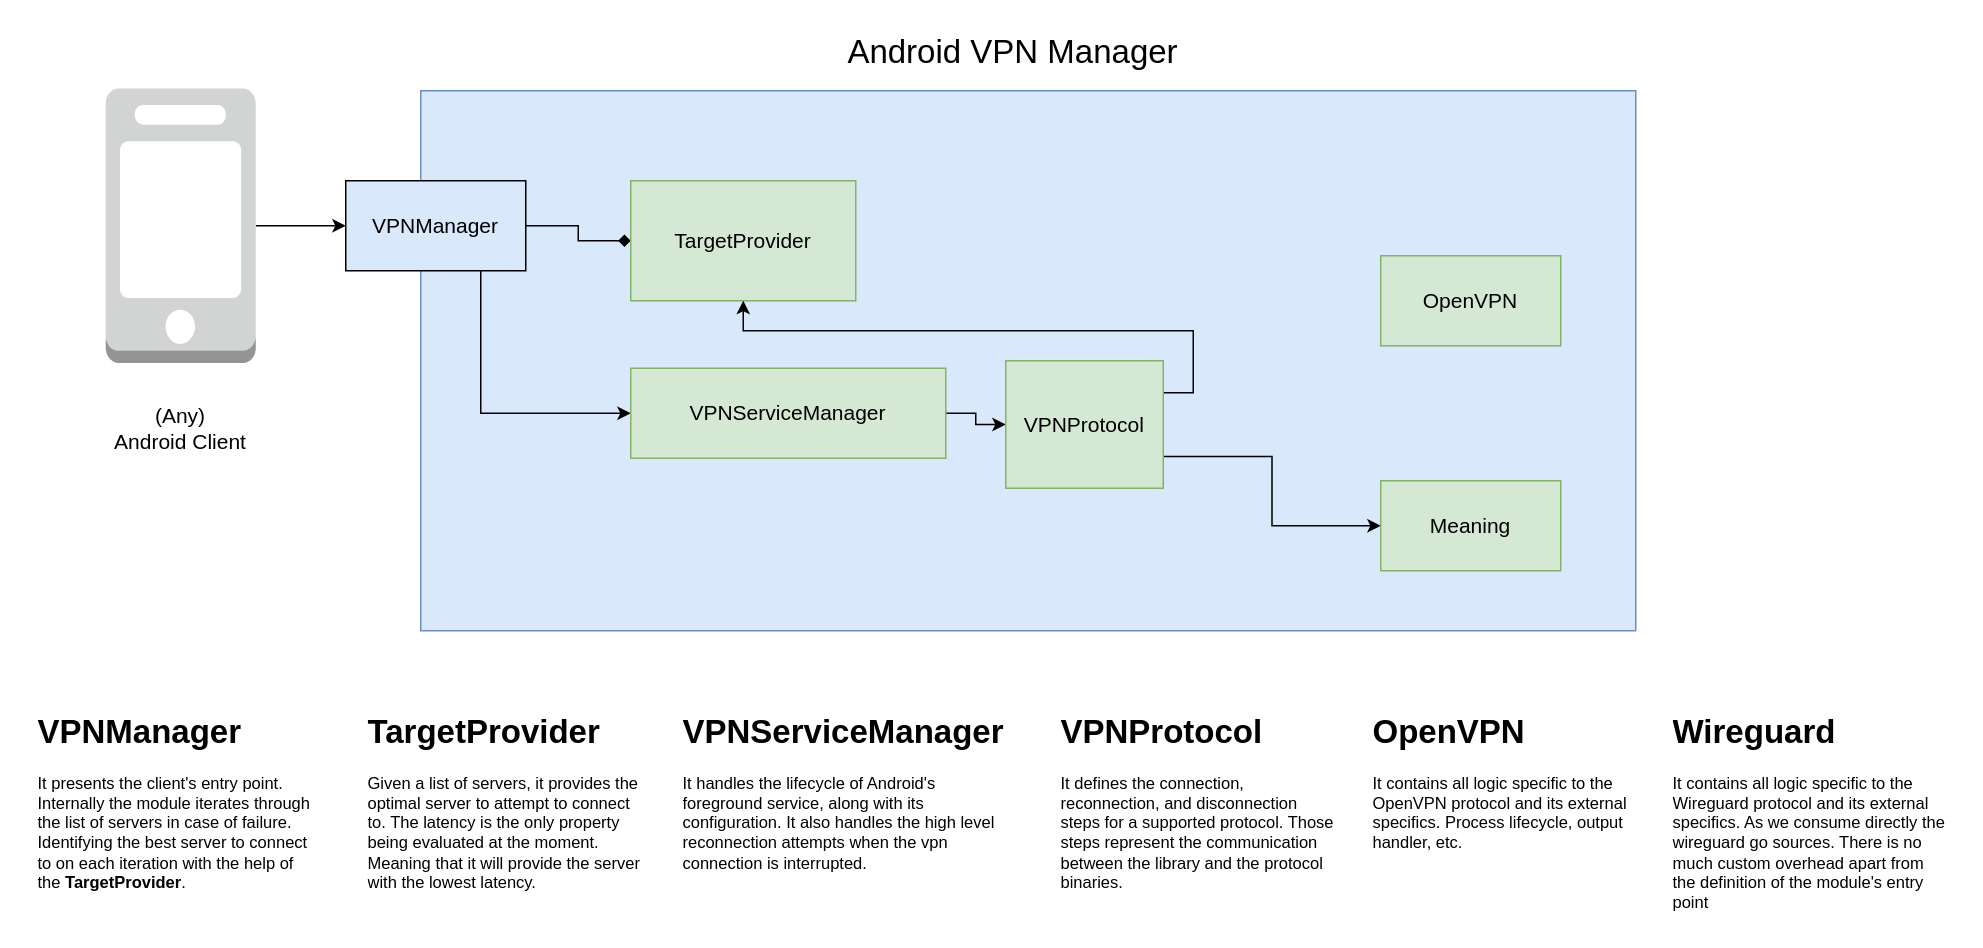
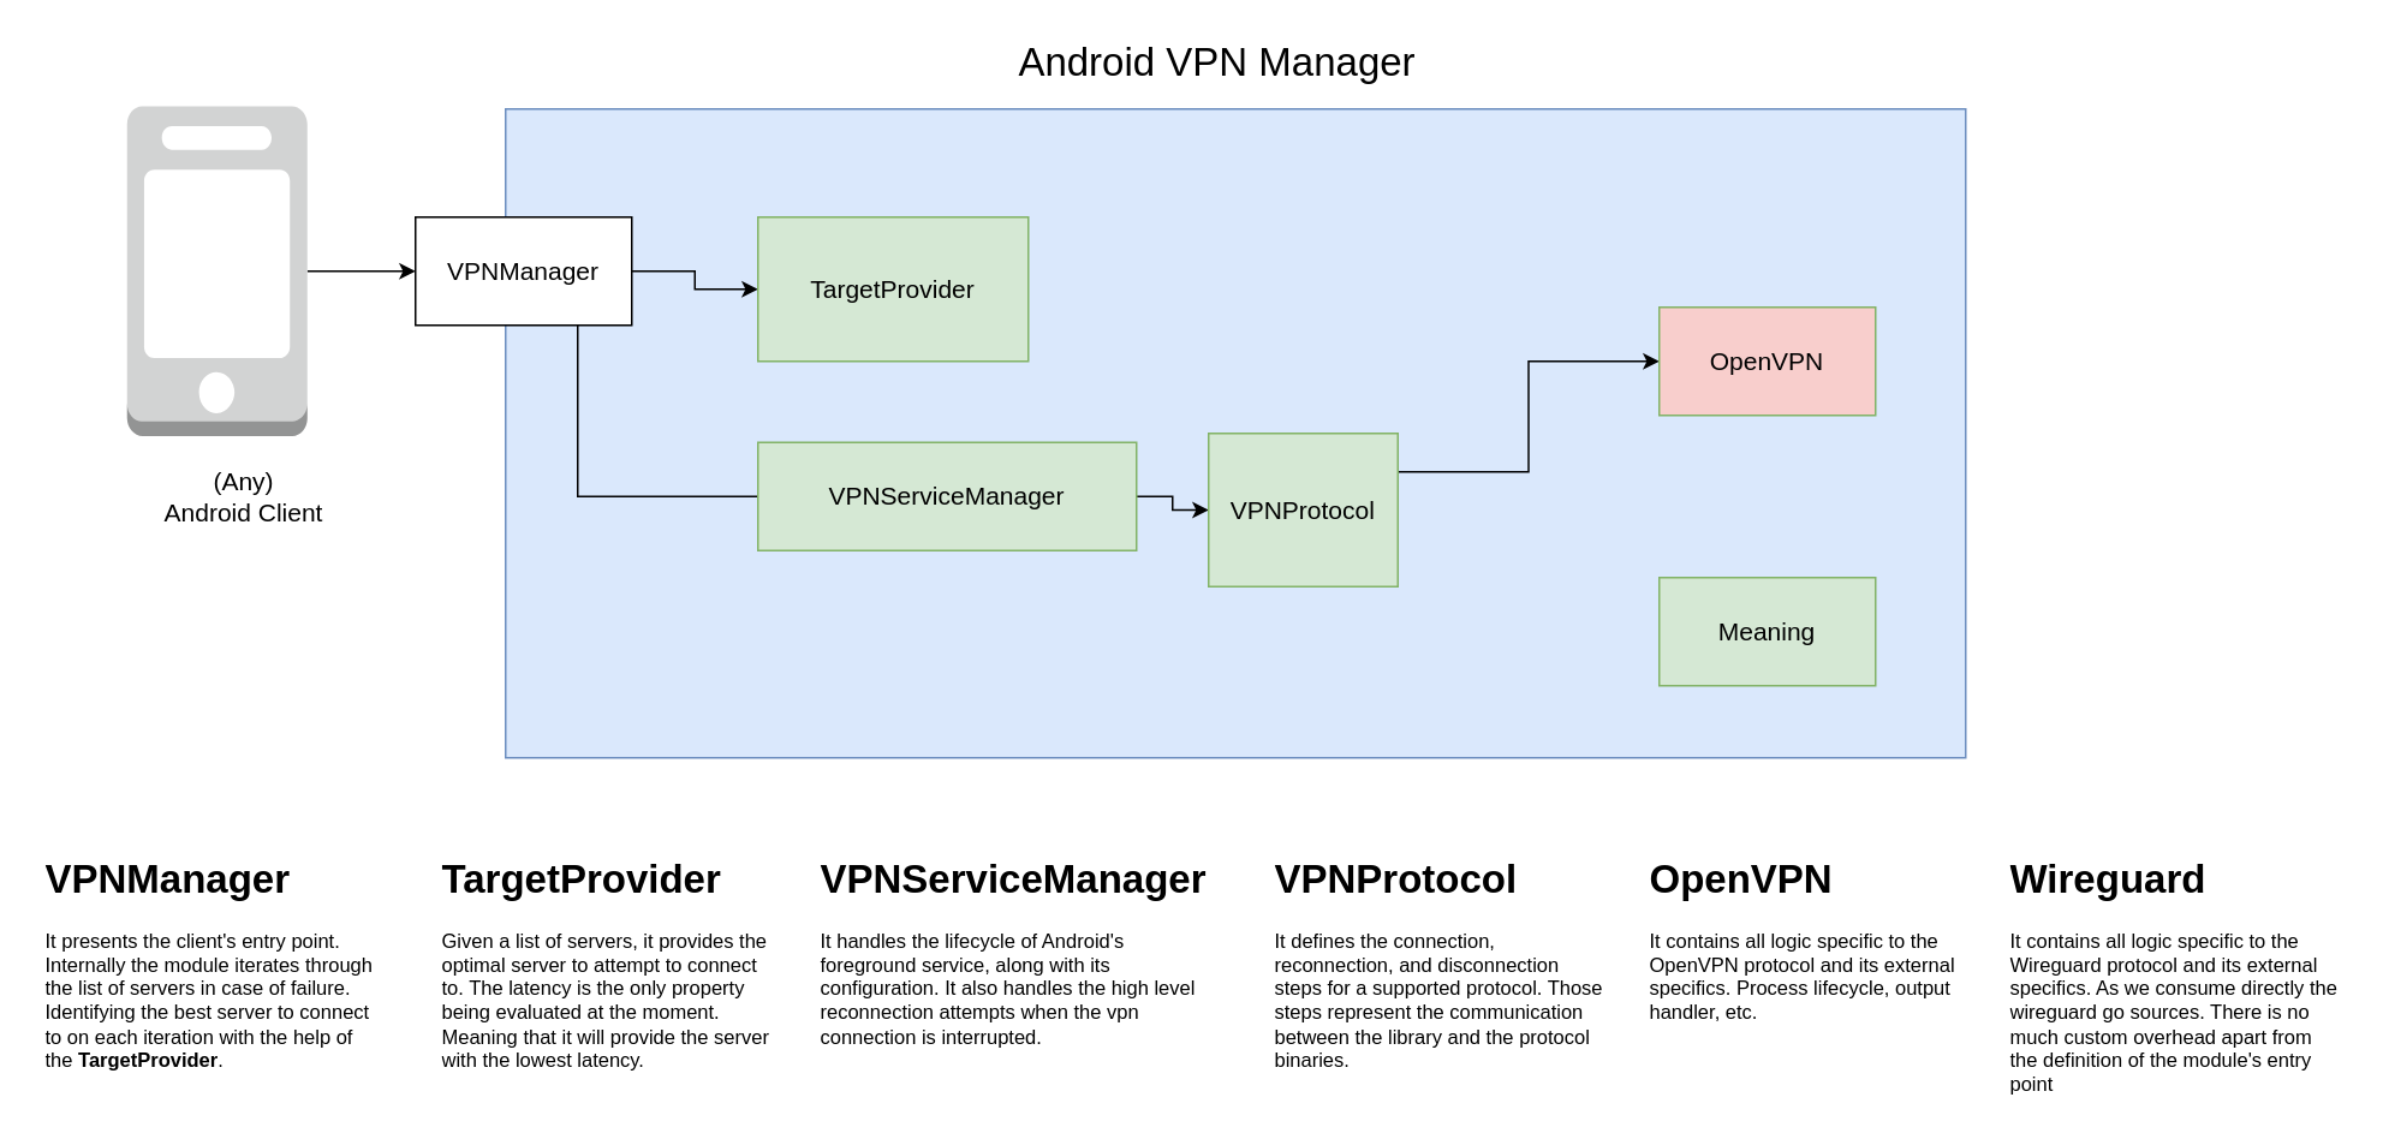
  <mxCell id="0" />
  <mxCell id="1" parent="0" />
  <mxCell id="2" style="edgeStyle=orthogonalEdgeStyle;rounded=0;orthogonalLoop=1;jettySize=auto;html=1;exitX=1;exitY=0.5;exitDx=0;exitDy=0;exitPerimeter=0;fontSize=14;" parent="1" source="3" target="9" edge="1"><mxGeometry relative="1" as="geometry" /></mxCell>
  <mxCell id="3" value="" style="outlineConnect=0;dashed=0;verticalLabelPosition=bottom;verticalAlign=top;align=center;html=1;shape=mxgraph.aws3.mobile_client;fillColor=#D2D3D3;gradientColor=none;" parent="1" vertex="1"><mxGeometry x="70" y="58.5" width="100" height="183" as="geometry" /></mxCell>
- <mxCell id="4" value="&lt;div&gt;&lt;font style=&quot;font-size: 14px;&quot;&gt;(Any) &lt;br&gt;&lt;/font&gt;&lt;/div&gt;&lt;div&gt;&lt;font style=&quot;font-size: 14px;&quot;&gt;Android Client&lt;/font&gt;&lt;/div&gt;" style="text;html=1;strokeColor=none;fillColor=none;align=center;verticalAlign=middle;whiteSpace=wrap;rounded=0;" parent="1" vertex="1"><mxGeometry x="70" y="265" width="100" height="40" as="geometry" /></mxCell>
+ <mxCell id="4" value="&lt;div&gt;&lt;font style=&quot;font-size: 14px;&quot;&gt;(Any) &lt;br&gt;&lt;/font&gt;&lt;/div&gt;&lt;div&gt;&lt;font style=&quot;font-size: 14px;&quot;&gt;Android Client&lt;/font&gt;&lt;/div&gt;" style="text;html=1;strokeColor=none;fillColor=none;align=center;verticalAlign=middle;whiteSpace=wrap;rounded=0;" parent="1" vertex="1"><mxGeometry x="85" y="255" width="100" height="40" as="geometry" /></mxCell>
  <mxCell id="5" value="" style="rounded=0;whiteSpace=wrap;html=1;fillColor=#dae8fc;strokeColor=#6c8ebf;" parent="1" vertex="1"><mxGeometry x="280" y="60" width="810" height="360" as="geometry" /></mxCell>
  <mxCell id="6" value="&lt;font style=&quot;font-size: 22px;&quot;&gt;Android VPN Manager&lt;/font&gt;" style="text;html=1;strokeColor=none;fillColor=none;align=center;verticalAlign=middle;whiteSpace=wrap;rounded=0;" parent="1" vertex="1"><mxGeometry x="525" y="20" width="300" height="30" as="geometry" /></mxCell>
- <mxCell id="7" style="edgeStyle=orthogonalEdgeStyle;rounded=0;orthogonalLoop=1;jettySize=auto;html=1;exitX=1;exitY=0.5;exitDx=0;exitDy=0;entryX=0;entryY=0.5;entryDx=0;entryDy=0;fontSize=14;endArrow=diamond;" parent="1" source="9" target="10" edge="1"><mxGeometry relative="1" as="geometry" /></mxCell>
- <mxCell id="8" style="edgeStyle=orthogonalEdgeStyle;rounded=0;orthogonalLoop=1;jettySize=auto;html=1;exitX=0.75;exitY=1;exitDx=0;exitDy=0;entryX=0;entryY=0.5;entryDx=0;entryDy=0;fontSize=14;" parent="1" source="9" target="12" edge="1"><mxGeometry relative="1" as="geometry" /></mxCell>
- <mxCell id="9" value="VPNManager" style="rounded=0;whiteSpace=wrap;html=1;fontSize=14;fillColor=#dae8fc;" parent="1" vertex="1"><mxGeometry x="230" y="120" width="120" height="60" as="geometry" /></mxCell>
+ <mxCell id="7" style="edgeStyle=orthogonalEdgeStyle;rounded=0;orthogonalLoop=1;jettySize=auto;html=1;exitX=1;exitY=0.5;exitDx=0;exitDy=0;entryX=0;entryY=0.5;entryDx=0;entryDy=0;fontSize=14;" parent="1" source="9" target="10" edge="1"><mxGeometry relative="1" as="geometry" /></mxCell>
+ <mxCell id="8" style="edgeStyle=orthogonalEdgeStyle;rounded=0;orthogonalLoop=1;jettySize=auto;html=1;exitX=0.75;exitY=1;exitDx=0;exitDy=0;entryX=0;entryY=0.5;entryDx=0;entryDy=0;fontSize=14;endArrow=none;" parent="1" source="9" target="12" edge="1"><mxGeometry relative="1" as="geometry" /></mxCell>
+ <mxCell id="9" value="VPNManager" style="rounded=0;whiteSpace=wrap;html=1;fontSize=14;" parent="1" vertex="1"><mxGeometry x="230" y="120" width="120" height="60" as="geometry" /></mxCell>
  <mxCell id="10" value="TargetProvider" style="rounded=0;whiteSpace=wrap;html=1;fontSize=14;fillColor=#d5e8d4;strokeColor=#82b366;" parent="1" vertex="1"><mxGeometry x="420" y="120" width="150" height="80" as="geometry" /></mxCell>
  <mxCell id="11" style="edgeStyle=orthogonalEdgeStyle;rounded=0;orthogonalLoop=1;jettySize=auto;html=1;exitX=1;exitY=0.5;exitDx=0;exitDy=0;entryX=0;entryY=0.5;entryDx=0;entryDy=0;fontSize=14;" parent="1" source="12" target="15" edge="1"><mxGeometry relative="1" as="geometry" /></mxCell>
  <mxCell id="12" value="VPNServiceManager" style="rounded=0;whiteSpace=wrap;html=1;fontSize=14;fillColor=#d5e8d4;strokeColor=#82b366;" parent="1" vertex="1"><mxGeometry x="420" y="245" width="210" height="60" as="geometry" /></mxCell>
- <mxCell id="13" style="edgeStyle=orthogonalEdgeStyle;rounded=0;orthogonalLoop=1;jettySize=auto;html=1;exitX=1;exitY=0.25;exitDx=0;exitDy=0;fontSize=14;" parent="1" source="15" target="10" edge="1"><mxGeometry relative="1" as="geometry" /></mxCell>
- <mxCell id="14" style="edgeStyle=orthogonalEdgeStyle;rounded=0;orthogonalLoop=1;jettySize=auto;html=1;exitX=1;exitY=0.75;exitDx=0;exitDy=0;entryX=0;entryY=0.5;entryDx=0;entryDy=0;fontSize=14;" parent="1" source="15" target="17" edge="1"><mxGeometry relative="1" as="geometry" /></mxCell>
+ <mxCell id="13" style="edgeStyle=orthogonalEdgeStyle;rounded=0;orthogonalLoop=1;jettySize=auto;html=1;exitX=1;exitY=0.25;exitDx=0;exitDy=0;entryX=0;entryY=0.5;entryDx=0;entryDy=0;fontSize=14;" parent="1" source="15" target="16" edge="1"><mxGeometry relative="1" as="geometry" /></mxCell>
  <mxCell id="15" value="VPNProtocol" style="rounded=0;whiteSpace=wrap;html=1;fontSize=14;fillColor=#d5e8d4;strokeColor=#82b366;" parent="1" vertex="1"><mxGeometry x="670" y="240" width="105" height="85" as="geometry" /></mxCell>
- <mxCell id="16" value="OpenVPN" style="rounded=0;whiteSpace=wrap;html=1;fontSize=14;fillColor=#d5e8d4;strokeColor=#82b366;" parent="1" vertex="1"><mxGeometry x="920" y="170" width="120" height="60" as="geometry" /></mxCell>
+ <mxCell id="16" value="OpenVPN" style="rounded=0;whiteSpace=wrap;html=1;fontSize=14;fillColor=#f8cecc;strokeColor=#82b366;" parent="1" vertex="1"><mxGeometry x="920" y="170" width="120" height="60" as="geometry" /></mxCell>
  <mxCell id="17" value="Meaning" style="rounded=0;whiteSpace=wrap;html=1;fontSize=14;fillColor=#d5e8d4;strokeColor=#82b366;" parent="1" vertex="1"><mxGeometry x="920" y="320" width="120" height="60" as="geometry" /></mxCell>
  <mxCell id="18" value="&lt;h1&gt;TargetProvider&lt;/h1&gt;&lt;p&gt;Given a list of servers, it provides the optimal server to attempt to connect to. The latency is the only property being evaluated at the moment. Meaning that it will provide the server with the lowest latency.&lt;br&gt;&lt;/p&gt;" style="text;html=1;strokeColor=none;fillColor=none;spacing=5;spacingTop=-20;whiteSpace=wrap;overflow=hidden;rounded=0;fontSize=11;" parent="1" vertex="1"><mxGeometry x="240" y="470" width="190" height="130" as="geometry" /></mxCell>
  <mxCell id="19" value="&lt;h1&gt;VPNServiceManager&lt;br&gt;&lt;/h1&gt;&lt;p align=&quot;left&quot;&gt;It handles the lifecycle of Android's foreground service, along with its configuration. It also handles the high level reconnection attempts when the vpn connection is interrupted.&lt;br&gt;&lt;/p&gt;" style="text;html=1;strokeColor=none;fillColor=none;spacing=5;spacingTop=-20;whiteSpace=wrap;overflow=hidden;rounded=0;fontSize=11;" parent="1" vertex="1"><mxGeometry x="450" y="470" width="230" height="120" as="geometry" /></mxCell>
  <mxCell id="20" value="&lt;h1&gt;VPNProtocol&lt;br&gt;&lt;/h1&gt;&lt;p&gt;It defines the connection, reconnection, and disconnection steps for a supported protocol. Those steps represent the communication between the library and the protocol binaries.&lt;br&gt;&lt;/p&gt;" style="text;html=1;strokeColor=none;fillColor=none;spacing=5;spacingTop=-20;whiteSpace=wrap;overflow=hidden;rounded=0;fontSize=11;" parent="1" vertex="1"><mxGeometry x="702" y="470" width="190" height="130" as="geometry" /></mxCell>
  <mxCell id="21" value="&lt;h1&gt;OpenVPN&lt;br&gt;&lt;/h1&gt;&lt;p&gt;It contains all logic specific to the OpenVPN protocol and its external specifics. Process lifecycle, output handler, etc.&lt;br&gt;&lt;/p&gt;" style="text;html=1;strokeColor=none;fillColor=none;spacing=5;spacingTop=-20;whiteSpace=wrap;overflow=hidden;rounded=0;fontSize=11;" parent="1" vertex="1"><mxGeometry x="910" y="470" width="190" height="120" as="geometry" /></mxCell>
  <mxCell id="22" value="&lt;h1&gt;Wireguard&lt;br&gt;&lt;/h1&gt;&lt;p&gt;It contains all logic specific to the Wireguard protocol and its external specifics. As we consume directly the wireguard go sources. There is no much custom overhead apart from the definition of the module's entry point&lt;br&gt;&lt;/p&gt;" style="text;html=1;strokeColor=none;fillColor=none;spacing=5;spacingTop=-20;whiteSpace=wrap;overflow=hidden;rounded=0;fontSize=11;" parent="1" vertex="1"><mxGeometry x="1110" y="470" width="190" height="140" as="geometry" /></mxCell>
  <mxCell id="23" value="&lt;h1&gt;VPNManager&lt;br&gt;&lt;/h1&gt;&lt;p&gt;It presents the client's entry point. Internally the module iterates through the list of servers in case of failure. Identifying the best server to connect to on each iteration with the help of the &lt;b&gt;TargetProvider&lt;/b&gt;.&lt;br&gt;&lt;/p&gt;" style="text;html=1;strokeColor=none;fillColor=none;spacing=5;spacingTop=-20;whiteSpace=wrap;overflow=hidden;rounded=0;fontSize=11;" parent="1" vertex="1"><mxGeometry x="20" y="470" width="190" height="140" as="geometry" /></mxCell>
